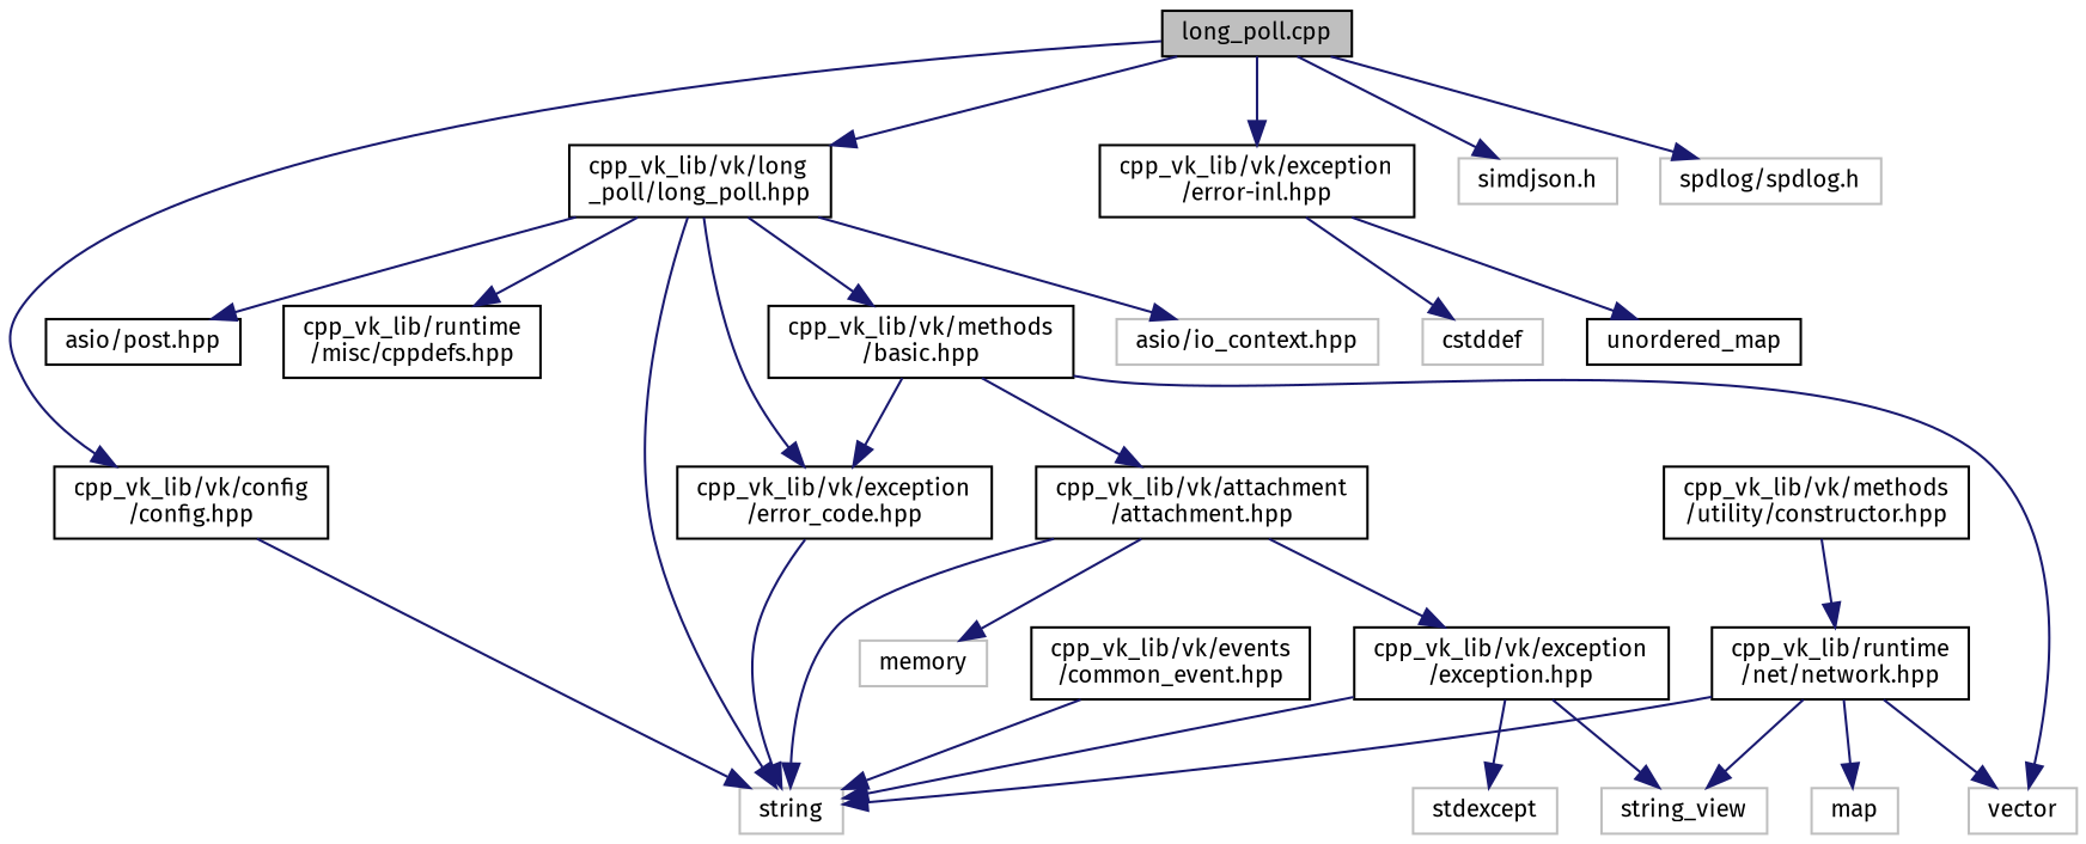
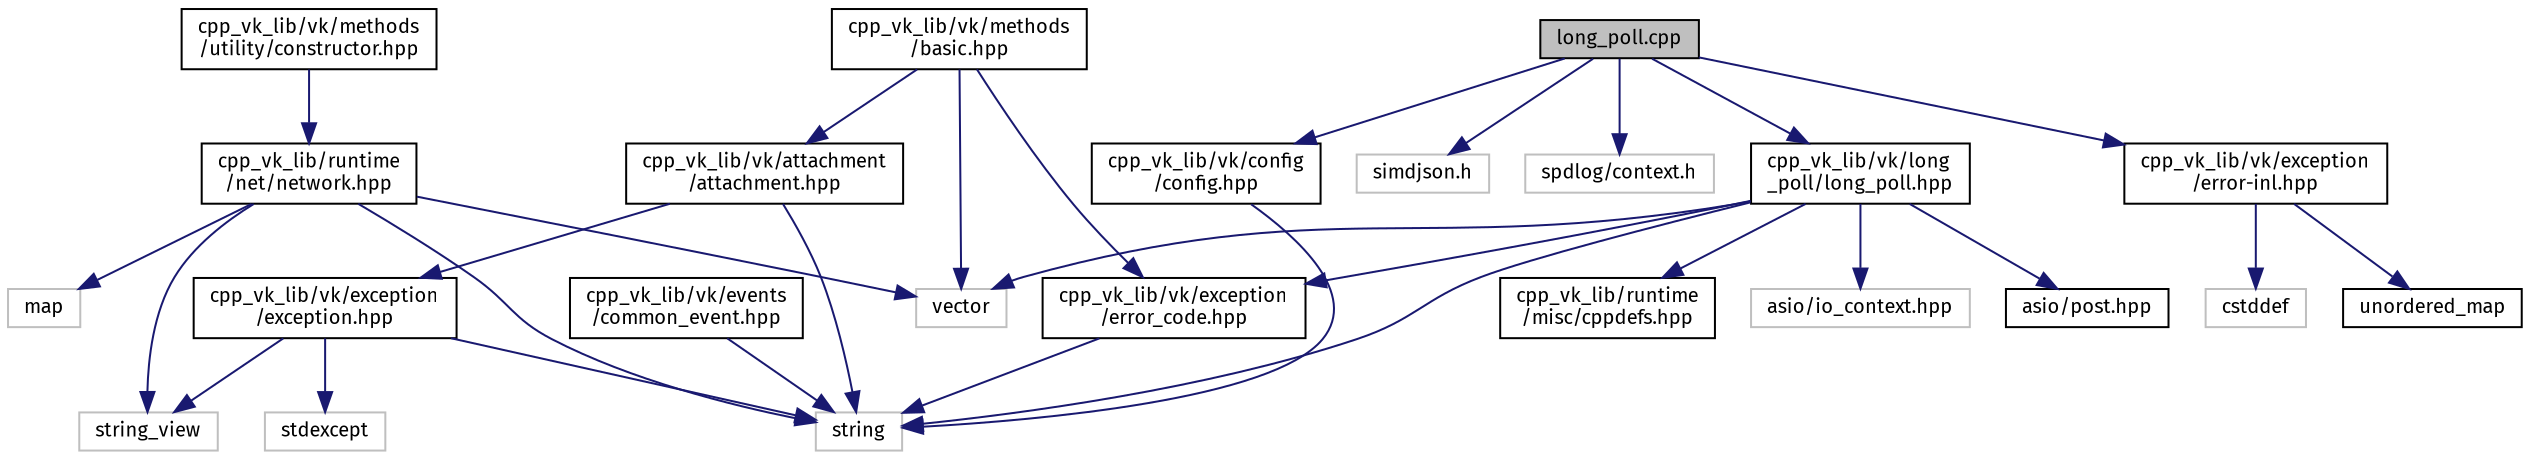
  digraph {
    fontname="Fira Sans"
    node [color=black fillcolor=white fontname="Fira Sans" fontsize=10 shape=record style=filled]
    edge [color=midnightblue fontname="Fira Sans" fontsize=10 labelfontname=Helvetica labelfontsize=10 style=solid]
    n1 [fillcolor=grey75 fontcolor=black height=0.2 label="long_poll.cpp" width=0.4]
    n2 [height=0.2 label="cpp_vk_lib/vk/long\l_poll/long_poll.hpp" width=0.4]
    n3 [height=0.2 label="cpp_vk_lib/vk/config\l/config.hpp" width=0.4]
    n4 [height=0.2 label="cpp_vk_lib/vk/exception\l/error-inl.hpp" width=0.4]
    n5 [color=grey75 height=0.2 label="simdjson.h" width=0.4]
-   n6 [color=grey75 height=0.2 label="spdlog/spdlog.h" width=0.4]
+   n6 [color=grey75 height=0.2 label="spdlog/context.h" width=0.4]
    n7 [color=grey75 height=0.2 label="asio/io_context.hpp" width=0.4]
    n8 [height=0.2 label="asio/post.hpp" width=0.4]
    n9 [height=0.2 label="cpp_vk_lib/runtime\l/misc/cppdefs.hpp" width=0.4]
    n10 [height=0.2 label="cpp_vk_lib/vk/exception\l/error_code.hpp" width=0.4]
    n11 [color=grey75 height=0.2 label=vector width=0.4]
    n12 [color=grey75 height=0.2 label=string width=0.4]
    n13 [color=grey75 height=0.2 label=cstddef width=0.4]
    n14 [height=0.2 label=unordered_map width=0.4]
    n15 [height=0.2 label="cpp_vk_lib/vk/methods\l/basic.hpp" width=0.4]
    n16 [height=0.2 label="cpp_vk_lib/vk/attachment\l/attachment.hpp" width=0.4]
    n17 [height=0.2 label="cpp_vk_lib/vk/methods\l/utility/constructor.hpp" width=0.4]
    n18 [height=0.2 label="cpp_vk_lib/runtime\l/net/network.hpp" width=0.4]
    n19 [height=0.2 label="cpp_vk_lib/vk/events\l/common_event.hpp" width=0.4]
-   n20 [color=grey75 height=0.2 label=memory width=0.4]
    n21 [height=0.2 label="cpp_vk_lib/vk/exception\l/exception.hpp" width=0.4]
    n22 [color=grey75 height=0.2 label=stdexcept width=0.4]
    n23 [color=grey75 height=0.2 label=string_view width=0.4]
    n24 [color=grey75 height=0.2 label=map width=0.4]
    n1 -> n2
    n1 -> n3
    n1 -> n4
    n1 -> n5
    n1 -> n6
    n2 -> n7
    n2 -> n8
    n2 -> n9
    n2 -> n10
-   n2 -> n15
+   n2 -> n11
    n2 -> n12
    n3 -> n12
    n4 -> n13
    n4 -> n14
    n10 -> n12
    n15 -> n10
    n15 -> n11
    n15 -> n16
    n16 -> n12
-   n16 -> n20
    n16 -> n21
    n17 -> n18
    n18 -> n11
    n18 -> n12
    n18 -> n23
    n18 -> n24
    n19 -> n12
    n21 -> n12
    n21 -> n22
    n21 -> n23
  }
